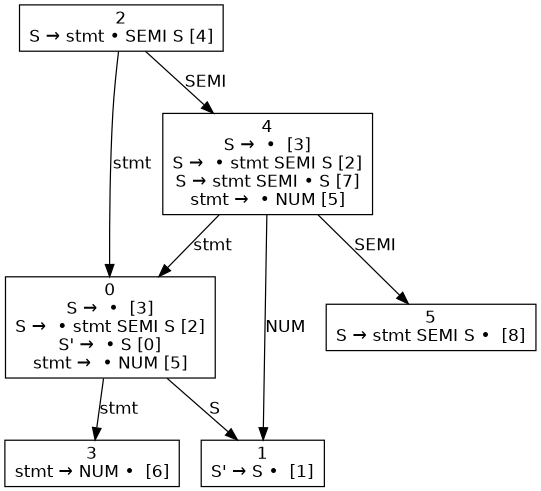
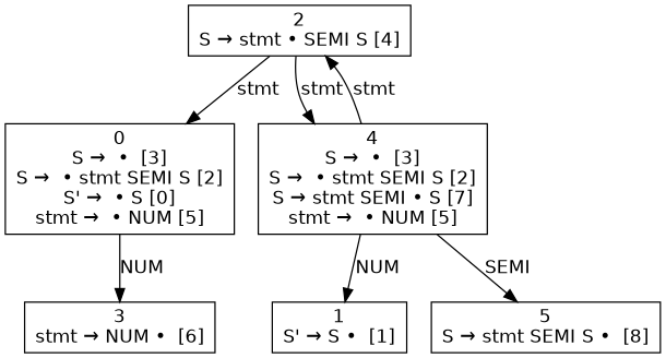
  digraph {
    node [fontname=Helvetica shape=box]
    edge [fontname=Helvetica]
    n1 [label=<0<br />S →  •  [3]<br />S →  • stmt SEMI S [2]<br />S' →  • S [0]<br />stmt →  • NUM [5]>]
    n2 [label=<1<br />S' → S •  [1]>]
    n3 [label=<3<br />stmt → NUM •  [6]>]
    n4 [label=<2<br />S → stmt • SEMI S [4]>]
    n5 [label=<4<br />S →  •  [3]<br />S →  • stmt SEMI S [2]<br />S → stmt SEMI • S [7]<br />stmt →  • NUM [5]>]
    n6 [label=<5<br />S → stmt SEMI S •  [8]>]
-   n1 -> n2 [label=S]
-   n1 -> n3 [label=stmt]
+   n1 -> n3 [label=NUM]
    n4 -> n1 [label=stmt]
-   n4 -> n5 [label=SEMI]
+   n4 -> n5 [label=stmt]
    n5 -> n2 [label=NUM]
-   n5 -> n1 [label=stmt]
+   n5 -> n4 [label=stmt]
    n5 -> n6 [label=SEMI]
  }
